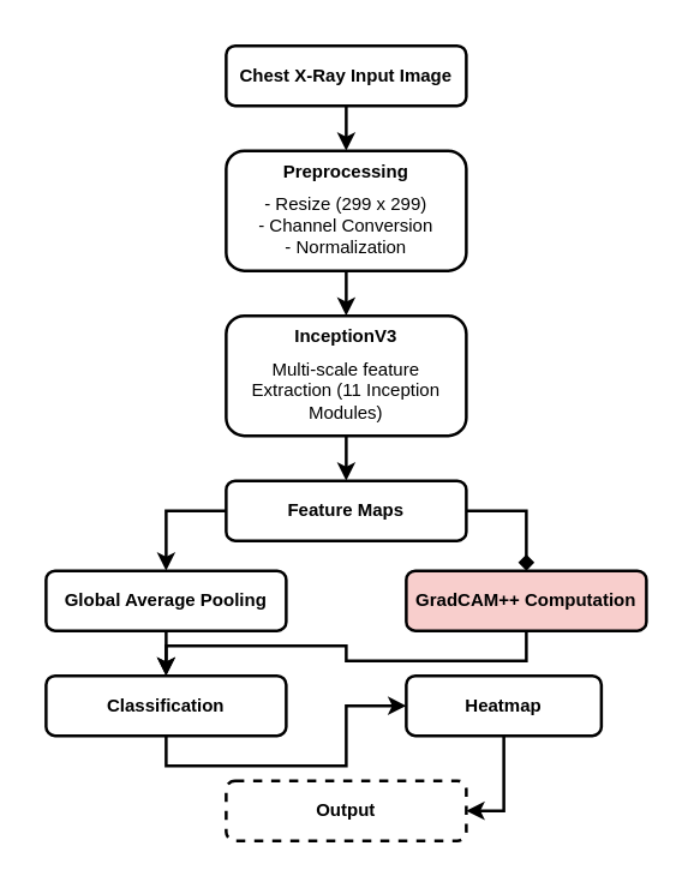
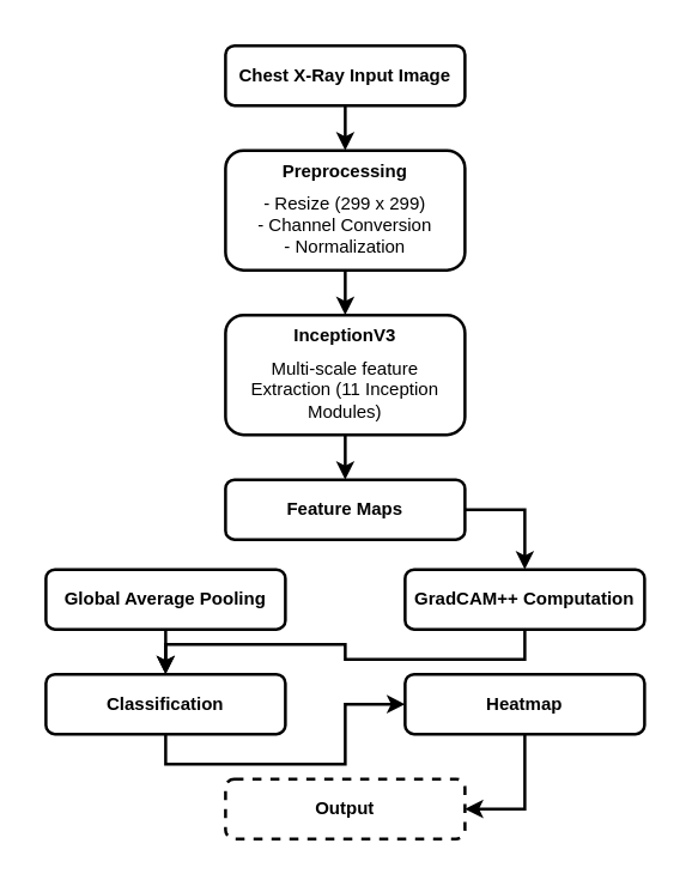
  <mxCell id="0" />
  <mxCell id="1" parent="0" />
  <mxCell id="2" value="" style="rounded=0;whiteSpace=wrap;html=1;strokeColor=#FFFFFF;" vertex="1" parent="1"><mxGeometry x="20" y="20" width="420" height="550" as="geometry" /></mxCell>
  <mxCell id="3" style="edgeStyle=orthogonalEdgeStyle;rounded=0;orthogonalLoop=1;jettySize=auto;html=1;exitX=0.5;exitY=1;exitDx=0;exitDy=0;entryX=0.5;entryY=0;entryDx=0;entryDy=0;strokeWidth=2;" edge="1" parent="1" source="4" target="5"><mxGeometry relative="1" as="geometry" /></mxCell>
  <mxCell id="4" value="Chest X-Ray Input Image" style="rounded=1;whiteSpace=wrap;html=1;fontStyle=1;fontSize=12;strokeWidth=2;" vertex="1" parent="1"><mxGeometry x="150" y="30" width="160" height="40" as="geometry" /></mxCell>
  <mxCell id="5" value="Preprocessing" style="rounded=1;whiteSpace=wrap;html=1;verticalAlign=top;fontStyle=1;fontSize=12;strokeWidth=2;" vertex="1" parent="1"><mxGeometry x="150" y="100" width="160" height="80" as="geometry" /></mxCell>
  <mxCell id="6" style="edgeStyle=orthogonalEdgeStyle;rounded=0;orthogonalLoop=1;jettySize=auto;html=1;exitX=0.5;exitY=1;exitDx=0;exitDy=0;entryX=0.5;entryY=0;entryDx=0;entryDy=0;strokeWidth=2;" edge="1" parent="1" source="7" target="8"><mxGeometry relative="1" as="geometry" /></mxCell>
  <mxCell id="7" value="- Resize (299 x 299)&lt;div&gt;- Channel Conversion&lt;/div&gt;&lt;div&gt;- Normalization&lt;/div&gt;" style="text;html=1;whiteSpace=wrap;overflow=hidden;rounded=0;verticalAlign=middle;align=center;fontStyle=0;fontSize=12;strokeWidth=2;" vertex="1" parent="1"><mxGeometry x="165" y="120" width="130" height="60" as="geometry" /></mxCell>
  <mxCell id="8" value="InceptionV3" style="rounded=1;whiteSpace=wrap;html=1;verticalAlign=top;fontStyle=1;fontSize=12;strokeWidth=2;" vertex="1" parent="1"><mxGeometry x="150" y="210" width="160" height="80" as="geometry" /></mxCell>
  <mxCell id="9" style="edgeStyle=orthogonalEdgeStyle;rounded=0;orthogonalLoop=1;jettySize=auto;html=1;exitX=0.5;exitY=1;exitDx=0;exitDy=0;entryX=0.5;entryY=0;entryDx=0;entryDy=0;strokeWidth=2;" edge="1" parent="1" source="10" target="13"><mxGeometry relative="1" as="geometry" /></mxCell>
  <mxCell id="10" value="Multi-scale feature Extraction (11 Inception Modules)" style="text;html=1;whiteSpace=wrap;overflow=hidden;rounded=0;verticalAlign=middle;align=center;fontStyle=0;fontSize=12;strokeWidth=2;" vertex="1" parent="1"><mxGeometry x="165" y="230" width="130" height="60" as="geometry" /></mxCell>
- <mxCell id="11" style="edgeStyle=orthogonalEdgeStyle;rounded=0;orthogonalLoop=1;jettySize=auto;html=1;exitX=0;exitY=0.5;exitDx=0;exitDy=0;entryX=0.5;entryY=0;entryDx=0;entryDy=0;strokeWidth=2;" edge="1" parent="1" source="13" target="15"><mxGeometry relative="1" as="geometry" /></mxCell>
- <mxCell id="12" style="edgeStyle=orthogonalEdgeStyle;rounded=0;orthogonalLoop=1;jettySize=auto;html=1;exitX=1;exitY=0.5;exitDx=0;exitDy=0;entryX=0.5;entryY=0;entryDx=0;entryDy=0;strokeWidth=2;endArrow=diamond;" edge="1" parent="1" source="13" target="17"><mxGeometry relative="1" as="geometry" /></mxCell>
+ <mxCell id="12" style="edgeStyle=orthogonalEdgeStyle;rounded=0;orthogonalLoop=1;jettySize=auto;html=1;exitX=1;exitY=0.5;exitDx=0;exitDy=0;entryX=0.5;entryY=0;entryDx=0;entryDy=0;strokeWidth=2;" edge="1" parent="1" source="13" target="17"><mxGeometry relative="1" as="geometry" /></mxCell>
  <mxCell id="13" value="Feature Maps" style="rounded=1;whiteSpace=wrap;html=1;fontStyle=1;fontSize=12;strokeWidth=2;" vertex="1" parent="1"><mxGeometry x="150" y="320" width="160" height="40" as="geometry" /></mxCell>
  <mxCell id="14" style="edgeStyle=orthogonalEdgeStyle;rounded=0;orthogonalLoop=1;jettySize=auto;html=1;exitX=0.5;exitY=1;exitDx=0;exitDy=0;entryX=0.5;entryY=0;entryDx=0;entryDy=0;strokeWidth=2;" edge="1" parent="1" source="15" target="19"><mxGeometry relative="1" as="geometry" /></mxCell>
  <mxCell id="15" value="Global Average Pooling" style="rounded=1;whiteSpace=wrap;html=1;fontStyle=1;fontSize=12;strokeWidth=2;" vertex="1" parent="1"><mxGeometry x="30" y="380" width="160" height="40" as="geometry" /></mxCell>
  <mxCell id="16" style="edgeStyle=orthogonalEdgeStyle;rounded=0;orthogonalLoop=1;jettySize=auto;html=1;exitX=0.5;exitY=1;exitDx=0;exitDy=0;strokeWidth=2;" edge="1" parent="1" source="17" target="19"><mxGeometry relative="1" as="geometry" /></mxCell>
- <mxCell id="17" value="GradCAM++ Computation" style="rounded=1;whiteSpace=wrap;html=1;fontStyle=1;fontSize=12;strokeWidth=2;fillColor=#f8cecc;" vertex="1" parent="1"><mxGeometry x="270" y="380" width="160" height="40" as="geometry" /></mxCell>
+ <mxCell id="17" value="GradCAM++ Computation" style="rounded=1;whiteSpace=wrap;html=1;fontStyle=1;fontSize=12;strokeWidth=2;" vertex="1" parent="1"><mxGeometry x="270" y="380" width="160" height="40" as="geometry" /></mxCell>
  <mxCell id="18" style="edgeStyle=orthogonalEdgeStyle;rounded=0;orthogonalLoop=1;jettySize=auto;html=1;exitX=0.5;exitY=1;exitDx=0;exitDy=0;strokeWidth=2;" edge="1" parent="1" source="19" target="21"><mxGeometry relative="1" as="geometry" /></mxCell>
  <mxCell id="19" value="Classification" style="rounded=1;whiteSpace=wrap;html=1;fontStyle=1;fontSize=12;strokeWidth=2;" vertex="1" parent="1"><mxGeometry x="30" y="450" width="160" height="40" as="geometry" /></mxCell>
  <mxCell id="20" style="edgeStyle=orthogonalEdgeStyle;rounded=0;orthogonalLoop=1;jettySize=auto;html=1;exitX=0.5;exitY=1;exitDx=0;exitDy=0;entryX=1;entryY=0.5;entryDx=0;entryDy=0;strokeWidth=2;" edge="1" parent="1" source="21" target="22"><mxGeometry relative="1" as="geometry" /></mxCell>
- <mxCell id="21" value="Heatmap" style="rounded=1;whiteSpace=wrap;html=1;fontStyle=1;fontSize=12;strokeWidth=2;" vertex="1" parent="1"><mxGeometry x="270" y="450" width="130" height="40" as="geometry" /></mxCell>
+ <mxCell id="21" value="Heatmap" style="rounded=1;whiteSpace=wrap;html=1;fontStyle=1;fontSize=12;strokeWidth=2;" vertex="1" parent="1"><mxGeometry x="270" y="450" width="160" height="40" as="geometry" /></mxCell>
  <mxCell id="22" value="Output" style="rounded=1;whiteSpace=wrap;html=1;fontStyle=1;fontSize=12;strokeWidth=2;dashed=1;" vertex="1" parent="1"><mxGeometry x="150" y="520" width="160" height="40" as="geometry" /></mxCell>
